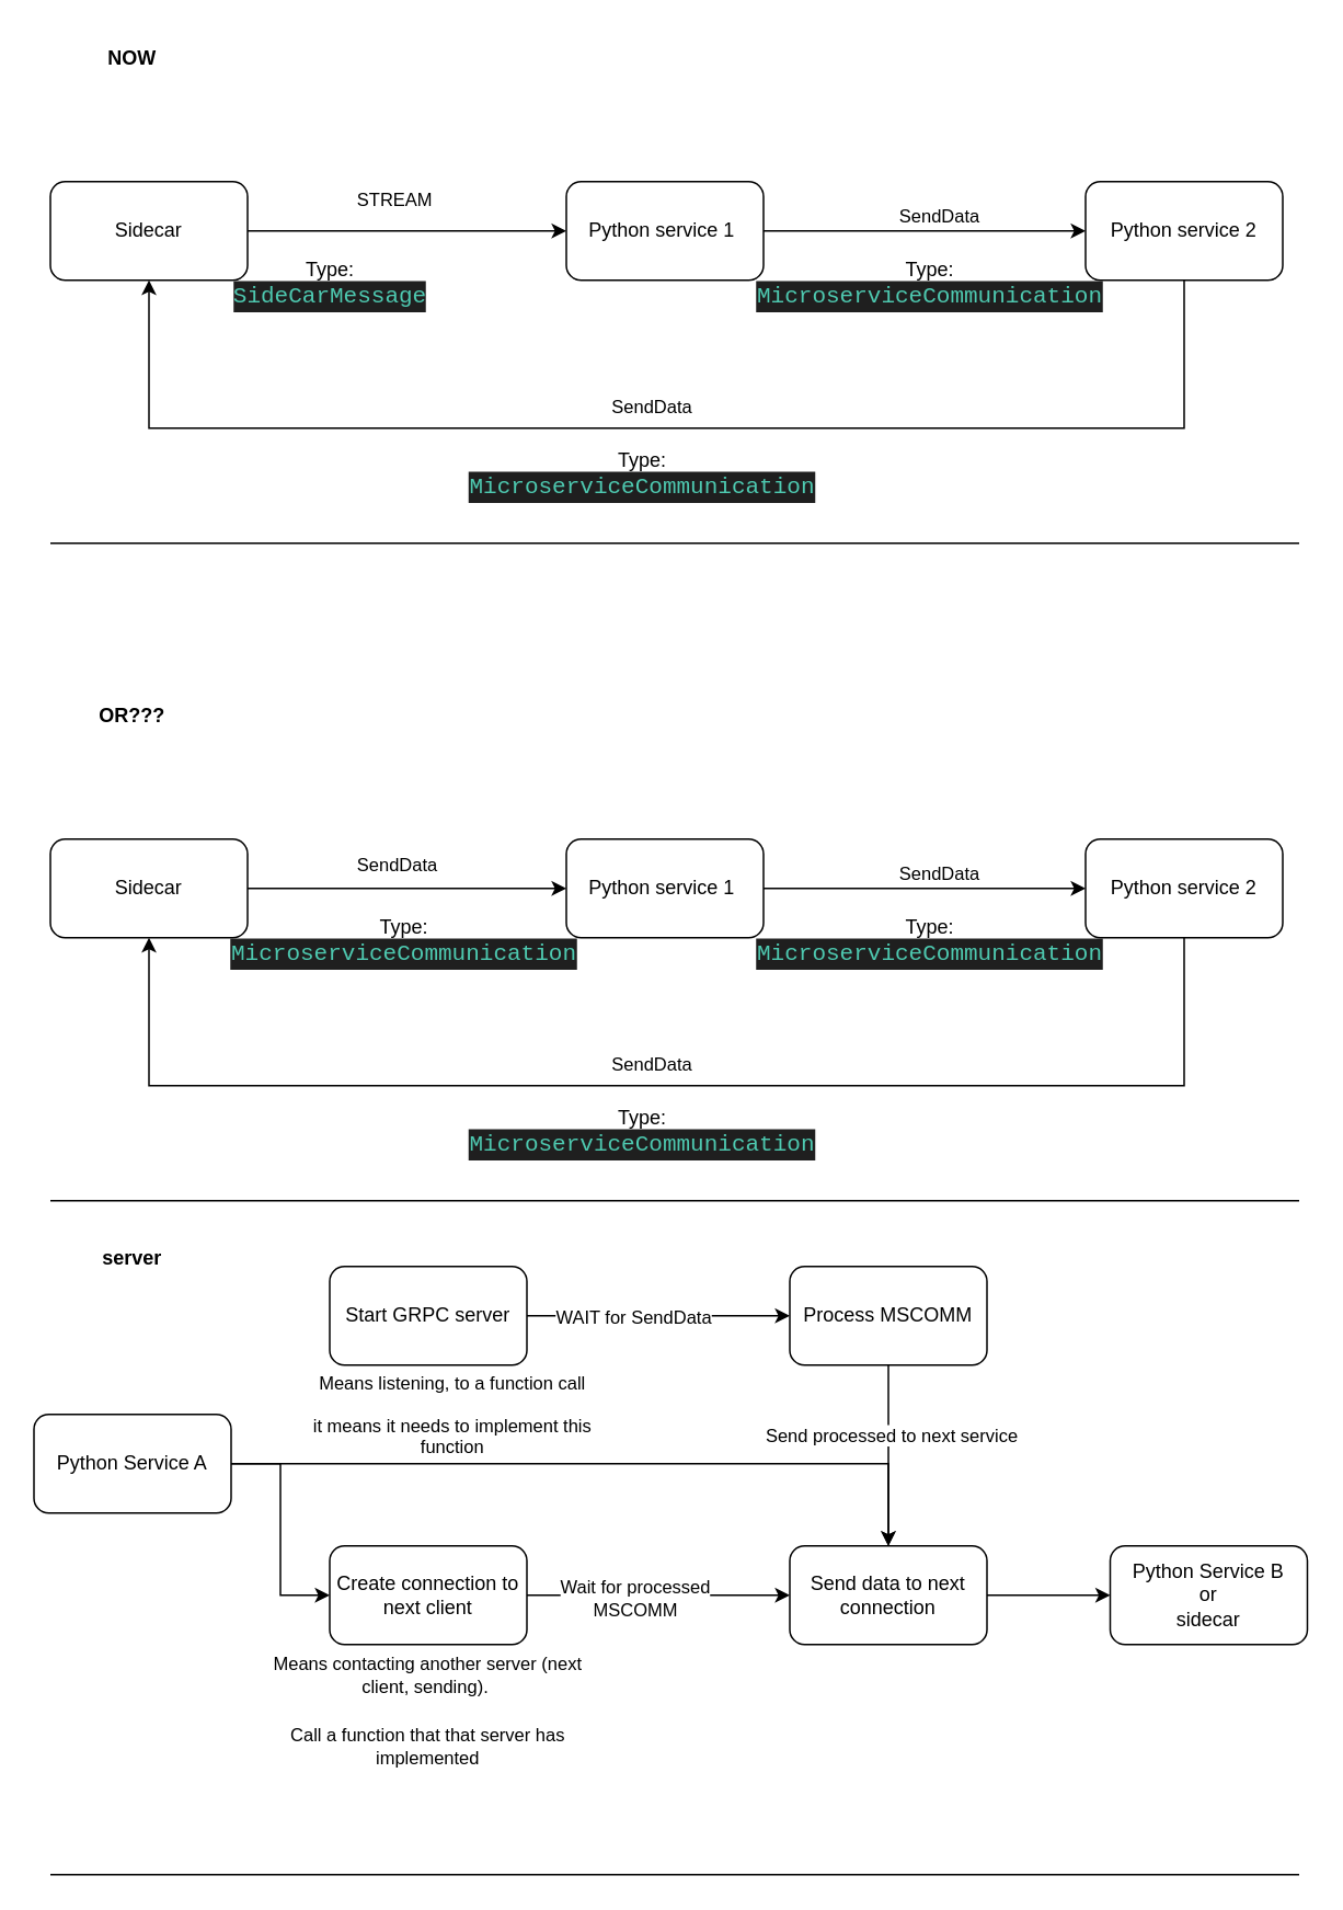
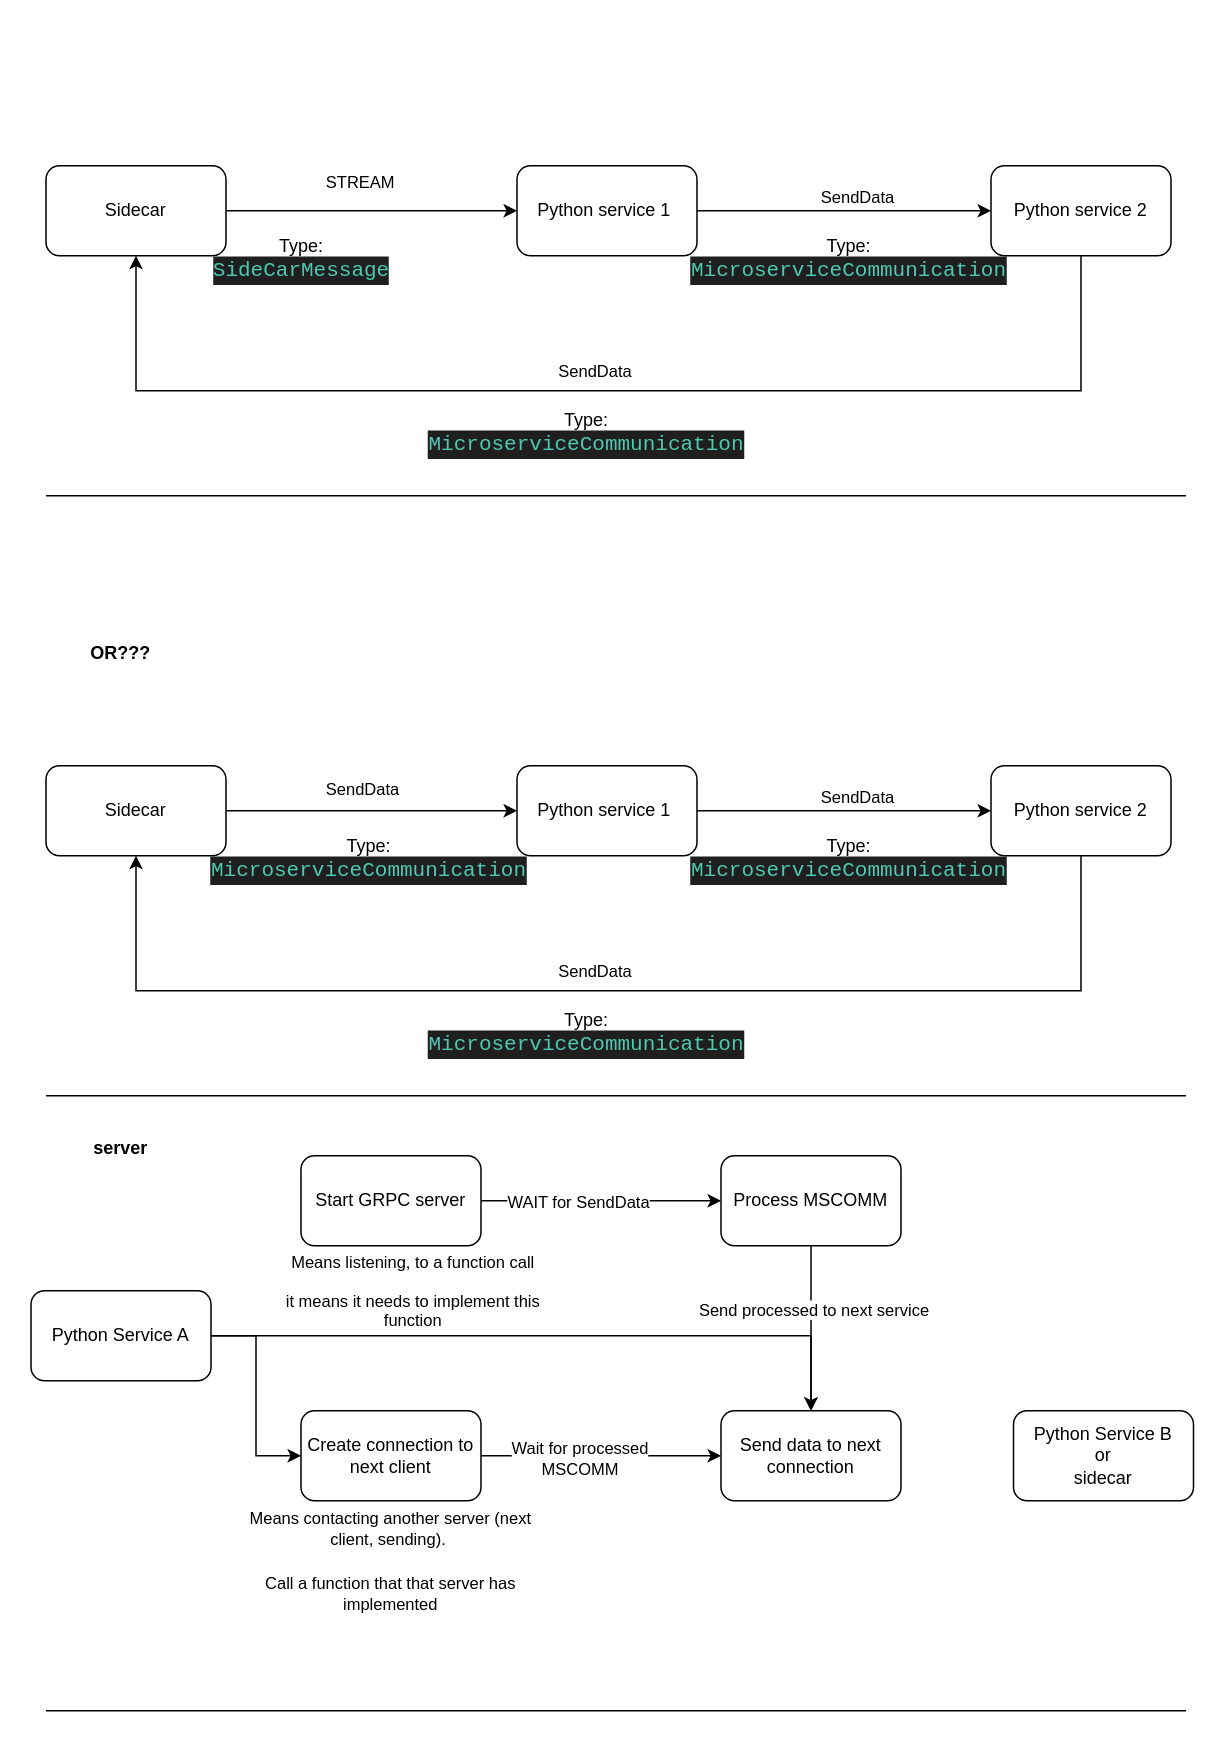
  <mxCell id="0" />
  <mxCell id="1" parent="0" />
  <mxCell id="2" style="edgeStyle=orthogonalEdgeStyle;rounded=0;orthogonalLoop=1;jettySize=auto;html=1;entryX=0;entryY=0.5;entryDx=0;entryDy=0;" parent="1" source="4" target="7" edge="1"><mxGeometry relative="1" as="geometry" /></mxCell>
  <mxCell id="3" value="STREAM&amp;nbsp;" style="edgeLabel;html=1;align=center;verticalAlign=middle;resizable=0;points=[];" parent="2" vertex="1" connectable="0"><mxGeometry x="-0.165" y="-3" relative="1" as="geometry"><mxPoint x="9" y="-23" as="offset" /></mxGeometry></mxCell>
  <mxCell id="4" value="Sidecar" style="rounded=1;whiteSpace=wrap;html=1;" parent="1" vertex="1"><mxGeometry x="30" y="110" width="120" height="60" as="geometry" /></mxCell>
  <mxCell id="5" style="edgeStyle=orthogonalEdgeStyle;rounded=0;orthogonalLoop=1;jettySize=auto;html=1;" parent="1" source="7" target="9" edge="1"><mxGeometry relative="1" as="geometry" /></mxCell>
  <mxCell id="6" value="SendData" style="edgeLabel;html=1;align=center;verticalAlign=middle;resizable=0;points=[];" parent="5" vertex="1" connectable="0"><mxGeometry x="-0.296" relative="1" as="geometry"><mxPoint x="37" y="-10" as="offset" /></mxGeometry></mxCell>
  <mxCell id="7" value="Python service 1&amp;nbsp;" style="rounded=1;whiteSpace=wrap;html=1;" parent="1" vertex="1"><mxGeometry x="344" y="110" width="120" height="60" as="geometry" /></mxCell>
  <mxCell id="8" style="edgeStyle=orthogonalEdgeStyle;rounded=0;orthogonalLoop=1;jettySize=auto;html=1;entryX=0.5;entryY=1;entryDx=0;entryDy=0;" parent="1" source="9" target="4" edge="1"><mxGeometry relative="1" as="geometry"><Array as="points"><mxPoint x="720" y="260" /><mxPoint x="90" y="260" /></Array></mxGeometry></mxCell>
  <mxCell id="9" value="Python service 2" style="rounded=1;whiteSpace=wrap;html=1;" parent="1" vertex="1"><mxGeometry x="660" y="110" width="120" height="60" as="geometry" /></mxCell>
  <mxCell id="10" value="Type:&lt;br&gt;&lt;div style=&quot;color: rgb(204, 204, 204); background-color: rgb(31, 31, 31); font-family: Consolas, &amp;quot;Courier New&amp;quot;, monospace; font-size: 14px; line-height: 19px; white-space-collapse: preserve;&quot;&gt;&lt;span style=&quot;color: #4ec9b0;&quot;&gt;SideCarMessage&lt;/span&gt;&lt;/div&gt;" style="text;html=1;align=center;verticalAlign=middle;resizable=0;points=[];autosize=1;strokeColor=none;fillColor=none;" parent="1" vertex="1"><mxGeometry x="135" y="148" width="130" height="50" as="geometry" /></mxCell>
  <mxCell id="11" value="Type:&lt;br&gt;&lt;div style=&quot;color: rgb(204, 204, 204); background-color: rgb(31, 31, 31); font-family: Consolas, &amp;quot;Courier New&amp;quot;, monospace; font-size: 14px; line-height: 19px; white-space-collapse: preserve;&quot;&gt;&lt;div style=&quot;line-height: 19px;&quot;&gt;&lt;span style=&quot;color: #4ec9b0;&quot;&gt;MicroserviceCommunication&lt;/span&gt;&lt;/div&gt;&lt;/div&gt;" style="text;html=1;align=center;verticalAlign=middle;resizable=0;points=[];autosize=1;strokeColor=none;fillColor=none;" parent="1" vertex="1"><mxGeometry x="455" y="148" width="220" height="50" as="geometry" /></mxCell>
- <mxCell id="12" value="&lt;b&gt;NOW&lt;/b&gt;" style="text;html=1;align=center;verticalAlign=middle;whiteSpace=wrap;rounded=0;" parent="1" vertex="1"><mxGeometry x="50" y="20" width="60" height="30" as="geometry" /></mxCell>
  <mxCell id="13" value="" style="endArrow=none;html=1;rounded=0;" parent="1" edge="1"><mxGeometry width="50" height="50" relative="1" as="geometry"><mxPoint x="30" y="330" as="sourcePoint" /><mxPoint x="790" y="330" as="targetPoint" /></mxGeometry></mxCell>
  <mxCell id="14" value="SendData" style="edgeLabel;html=1;align=center;verticalAlign=middle;resizable=0;points=[];" parent="1" vertex="1" connectable="0"><mxGeometry x="395" y="246" as="geometry" /></mxCell>
  <mxCell id="15" value="Type:&lt;br&gt;&lt;div style=&quot;color: rgb(204, 204, 204); background-color: rgb(31, 31, 31); font-family: Consolas, &amp;quot;Courier New&amp;quot;, monospace; font-size: 14px; line-height: 19px; white-space-collapse: preserve;&quot;&gt;&lt;div style=&quot;line-height: 19px;&quot;&gt;&lt;span style=&quot;color: #4ec9b0;&quot;&gt;MicroserviceCommunication&lt;/span&gt;&lt;/div&gt;&lt;/div&gt;" style="text;html=1;align=center;verticalAlign=middle;resizable=0;points=[];autosize=1;strokeColor=none;fillColor=none;" parent="1" vertex="1"><mxGeometry x="280" y="264" width="220" height="50" as="geometry" /></mxCell>
  <mxCell id="16" style="edgeStyle=orthogonalEdgeStyle;rounded=0;orthogonalLoop=1;jettySize=auto;html=1;entryX=0;entryY=0.5;entryDx=0;entryDy=0;" parent="1" source="17" target="20" edge="1"><mxGeometry relative="1" as="geometry" /></mxCell>
  <mxCell id="17" value="Sidecar" style="rounded=1;whiteSpace=wrap;html=1;" parent="1" vertex="1"><mxGeometry x="30" y="510" width="120" height="60" as="geometry" /></mxCell>
  <mxCell id="18" style="edgeStyle=orthogonalEdgeStyle;rounded=0;orthogonalLoop=1;jettySize=auto;html=1;" parent="1" source="20" target="22" edge="1"><mxGeometry relative="1" as="geometry" /></mxCell>
  <mxCell id="19" value="SendData" style="edgeLabel;html=1;align=center;verticalAlign=middle;resizable=0;points=[];" parent="18" vertex="1" connectable="0"><mxGeometry x="-0.296" relative="1" as="geometry"><mxPoint x="37" y="-10" as="offset" /></mxGeometry></mxCell>
  <mxCell id="20" value="Python service 1&amp;nbsp;" style="rounded=1;whiteSpace=wrap;html=1;" parent="1" vertex="1"><mxGeometry x="344" y="510" width="120" height="60" as="geometry" /></mxCell>
  <mxCell id="21" style="edgeStyle=orthogonalEdgeStyle;rounded=0;orthogonalLoop=1;jettySize=auto;html=1;entryX=0.5;entryY=1;entryDx=0;entryDy=0;" parent="1" source="22" target="17" edge="1"><mxGeometry relative="1" as="geometry"><Array as="points"><mxPoint x="720" y="660" /><mxPoint x="90" y="660" /></Array></mxGeometry></mxCell>
  <mxCell id="22" value="Python service 2" style="rounded=1;whiteSpace=wrap;html=1;" parent="1" vertex="1"><mxGeometry x="660" y="510" width="120" height="60" as="geometry" /></mxCell>
  <mxCell id="23" value="Type:&lt;br&gt;&lt;div style=&quot;white-space-collapse: preserve; color: rgb(204, 204, 204); background-color: rgb(31, 31, 31); font-family: Consolas, &amp;quot;Courier New&amp;quot;, monospace; font-size: 14px; line-height: 19px;&quot;&gt;&lt;div style=&quot;line-height: 19px;&quot;&gt;&lt;span style=&quot;color: rgb(78, 201, 176);&quot;&gt;MicroserviceCommunication&lt;/span&gt;&lt;/div&gt;&lt;/div&gt;" style="text;html=1;align=center;verticalAlign=middle;resizable=0;points=[];autosize=1;strokeColor=none;fillColor=none;" parent="1" vertex="1"><mxGeometry x="135" y="548" width="220" height="50" as="geometry" /></mxCell>
  <mxCell id="24" value="Type:&lt;br&gt;&lt;div style=&quot;color: rgb(204, 204, 204); background-color: rgb(31, 31, 31); font-family: Consolas, &amp;quot;Courier New&amp;quot;, monospace; font-size: 14px; line-height: 19px; white-space-collapse: preserve;&quot;&gt;&lt;div style=&quot;line-height: 19px;&quot;&gt;&lt;span style=&quot;color: #4ec9b0;&quot;&gt;MicroserviceCommunication&lt;/span&gt;&lt;/div&gt;&lt;/div&gt;" style="text;html=1;align=center;verticalAlign=middle;resizable=0;points=[];autosize=1;strokeColor=none;fillColor=none;" parent="1" vertex="1"><mxGeometry x="455" y="548" width="220" height="50" as="geometry" /></mxCell>
  <mxCell id="25" value="&lt;b&gt;OR&lt;/b&gt;&lt;b style=&quot;background-color: initial;&quot;&gt;???&lt;/b&gt;" style="text;html=1;align=center;verticalAlign=middle;whiteSpace=wrap;rounded=0;" parent="1" vertex="1"><mxGeometry x="50" y="420" width="60" height="30" as="geometry" /></mxCell>
  <mxCell id="26" value="" style="endArrow=none;html=1;rounded=0;" parent="1" edge="1"><mxGeometry width="50" height="50" relative="1" as="geometry"><mxPoint x="30" y="730" as="sourcePoint" /><mxPoint x="790" y="730" as="targetPoint" /></mxGeometry></mxCell>
  <mxCell id="27" value="SendData" style="edgeLabel;html=1;align=center;verticalAlign=middle;resizable=0;points=[];" parent="1" vertex="1" connectable="0"><mxGeometry x="395" y="646" as="geometry" /></mxCell>
  <mxCell id="28" value="Type:&lt;br&gt;&lt;div style=&quot;color: rgb(204, 204, 204); background-color: rgb(31, 31, 31); font-family: Consolas, &amp;quot;Courier New&amp;quot;, monospace; font-size: 14px; line-height: 19px; white-space-collapse: preserve;&quot;&gt;&lt;div style=&quot;line-height: 19px;&quot;&gt;&lt;span style=&quot;color: #4ec9b0;&quot;&gt;MicroserviceCommunication&lt;/span&gt;&lt;/div&gt;&lt;/div&gt;" style="text;html=1;align=center;verticalAlign=middle;resizable=0;points=[];autosize=1;strokeColor=none;fillColor=none;" parent="1" vertex="1"><mxGeometry x="280" y="664" width="220" height="50" as="geometry" /></mxCell>
  <mxCell id="29" value="SendData" style="edgeLabel;html=1;align=center;verticalAlign=middle;resizable=0;points=[];" parent="1" vertex="1" connectable="0"><mxGeometry x="240" y="525" as="geometry" /></mxCell>
  <mxCell id="30" style="edgeStyle=orthogonalEdgeStyle;rounded=0;orthogonalLoop=1;jettySize=auto;html=1;" parent="1" source="32" target="45" edge="1"><mxGeometry relative="1" as="geometry"><mxPoint x="240" y="800" as="targetPoint" /></mxGeometry></mxCell>
  <mxCell id="31" style="edgeStyle=orthogonalEdgeStyle;rounded=0;orthogonalLoop=1;jettySize=auto;html=1;entryX=0;entryY=0.5;entryDx=0;entryDy=0;" parent="1" source="32" target="43" edge="1"><mxGeometry relative="1" as="geometry"><mxPoint x="150" y="1000" as="targetPoint" /></mxGeometry></mxCell>
  <mxCell id="32" value="Python Service A" style="rounded=1;whiteSpace=wrap;html=1;" parent="1" vertex="1"><mxGeometry x="20" y="860" width="120" height="60" as="geometry" /></mxCell>
  <mxCell id="33" value="&lt;b&gt;server&lt;/b&gt;" style="text;html=1;align=center;verticalAlign=middle;whiteSpace=wrap;rounded=0;" parent="1" vertex="1"><mxGeometry x="50" y="750" width="60" height="30" as="geometry" /></mxCell>
  <mxCell id="34" value="" style="endArrow=none;html=1;rounded=0;" parent="1" edge="1"><mxGeometry width="50" height="50" relative="1" as="geometry"><mxPoint x="30" y="1140" as="sourcePoint" /><mxPoint x="790" y="1140" as="targetPoint" /></mxGeometry></mxCell>
  <mxCell id="35" style="edgeStyle=orthogonalEdgeStyle;rounded=0;orthogonalLoop=1;jettySize=auto;html=1;" parent="1" source="37" edge="1"><mxGeometry relative="1" as="geometry"><mxPoint x="480" y="800" as="targetPoint" /></mxGeometry></mxCell>
  <mxCell id="36" value="WAIT for SendData" style="edgeLabel;html=1;align=center;verticalAlign=middle;resizable=0;points=[];" parent="35" vertex="1" connectable="0"><mxGeometry x="-0.203" relative="1" as="geometry"><mxPoint as="offset" /></mxGeometry></mxCell>
  <mxCell id="37" value="Start GRPC server" style="rounded=1;whiteSpace=wrap;html=1;" parent="1" vertex="1"><mxGeometry x="200" y="770" width="120" height="60" as="geometry" /></mxCell>
  <mxCell id="38" style="edgeStyle=orthogonalEdgeStyle;rounded=0;orthogonalLoop=1;jettySize=auto;html=1;" parent="1" source="40" target="45" edge="1"><mxGeometry relative="1" as="geometry" /></mxCell>
  <mxCell id="39" value="Send processed to next service" style="edgeLabel;html=1;align=center;verticalAlign=middle;resizable=0;points=[];" parent="38" vertex="1" connectable="0"><mxGeometry x="-0.236" y="1" relative="1" as="geometry"><mxPoint as="offset" /></mxGeometry></mxCell>
  <mxCell id="40" value="Process MSCOMM" style="rounded=1;whiteSpace=wrap;html=1;" parent="1" vertex="1"><mxGeometry x="480" y="770" width="120" height="60" as="geometry" /></mxCell>
  <mxCell id="41" style="edgeStyle=orthogonalEdgeStyle;rounded=0;orthogonalLoop=1;jettySize=auto;html=1;entryX=0;entryY=0.5;entryDx=0;entryDy=0;" parent="1" source="43" target="45" edge="1"><mxGeometry relative="1" as="geometry" /></mxCell>
  <mxCell id="42" value="Wait for processed &lt;br&gt;MSCOMM" style="edgeLabel;html=1;align=center;verticalAlign=middle;resizable=0;points=[];" parent="41" vertex="1" connectable="0"><mxGeometry x="-0.188" y="-1" relative="1" as="geometry"><mxPoint as="offset" /></mxGeometry></mxCell>
  <mxCell id="43" value="Create connection to next client" style="rounded=1;whiteSpace=wrap;html=1;" parent="1" vertex="1"><mxGeometry x="200" y="940" width="120" height="60" as="geometry" /></mxCell>
- <mxCell id="44" style="edgeStyle=orthogonalEdgeStyle;rounded=0;orthogonalLoop=1;jettySize=auto;html=1;" parent="1" source="45" target="46" edge="1"><mxGeometry relative="1" as="geometry" /></mxCell>
  <mxCell id="45" value="Send data to next connection" style="rounded=1;whiteSpace=wrap;html=1;" parent="1" vertex="1"><mxGeometry x="480" y="940" width="120" height="60" as="geometry" /></mxCell>
  <mxCell id="46" value="Python Service B&lt;br&gt;or&lt;br&gt;sidecar" style="rounded=1;whiteSpace=wrap;html=1;" parent="1" vertex="1"><mxGeometry x="675" y="940" width="120" height="60" as="geometry" /></mxCell>
  <mxCell id="47" value="&lt;font style=&quot;font-size: 11px;&quot;&gt;Means listening, to a function call&lt;/font&gt;&lt;div style=&quot;font-size: 11px;&quot;&gt;&lt;font style=&quot;font-size: 11px;&quot;&gt;&lt;br&gt;&lt;/font&gt;&lt;/div&gt;&lt;div style=&quot;font-size: 11px;&quot;&gt;&lt;font style=&quot;font-size: 11px;&quot;&gt;it means it needs to implement this function&lt;/font&gt;&lt;/div&gt;" style="text;html=1;align=center;verticalAlign=middle;whiteSpace=wrap;rounded=0;" vertex="1" parent="1"><mxGeometry x="180" y="840" width="190" height="40" as="geometry" /></mxCell>
  <mxCell id="48" value="&lt;span style=&quot;font-size: 11px;&quot;&gt;Means contacting another server (next client, sending).&amp;nbsp;&lt;br&gt;&lt;br&gt;Call a function that that server has implemented&lt;/span&gt;" style="text;html=1;align=center;verticalAlign=middle;whiteSpace=wrap;rounded=0;" vertex="1" parent="1"><mxGeometry x="165" y="1020" width="190" height="40" as="geometry" /></mxCell>
